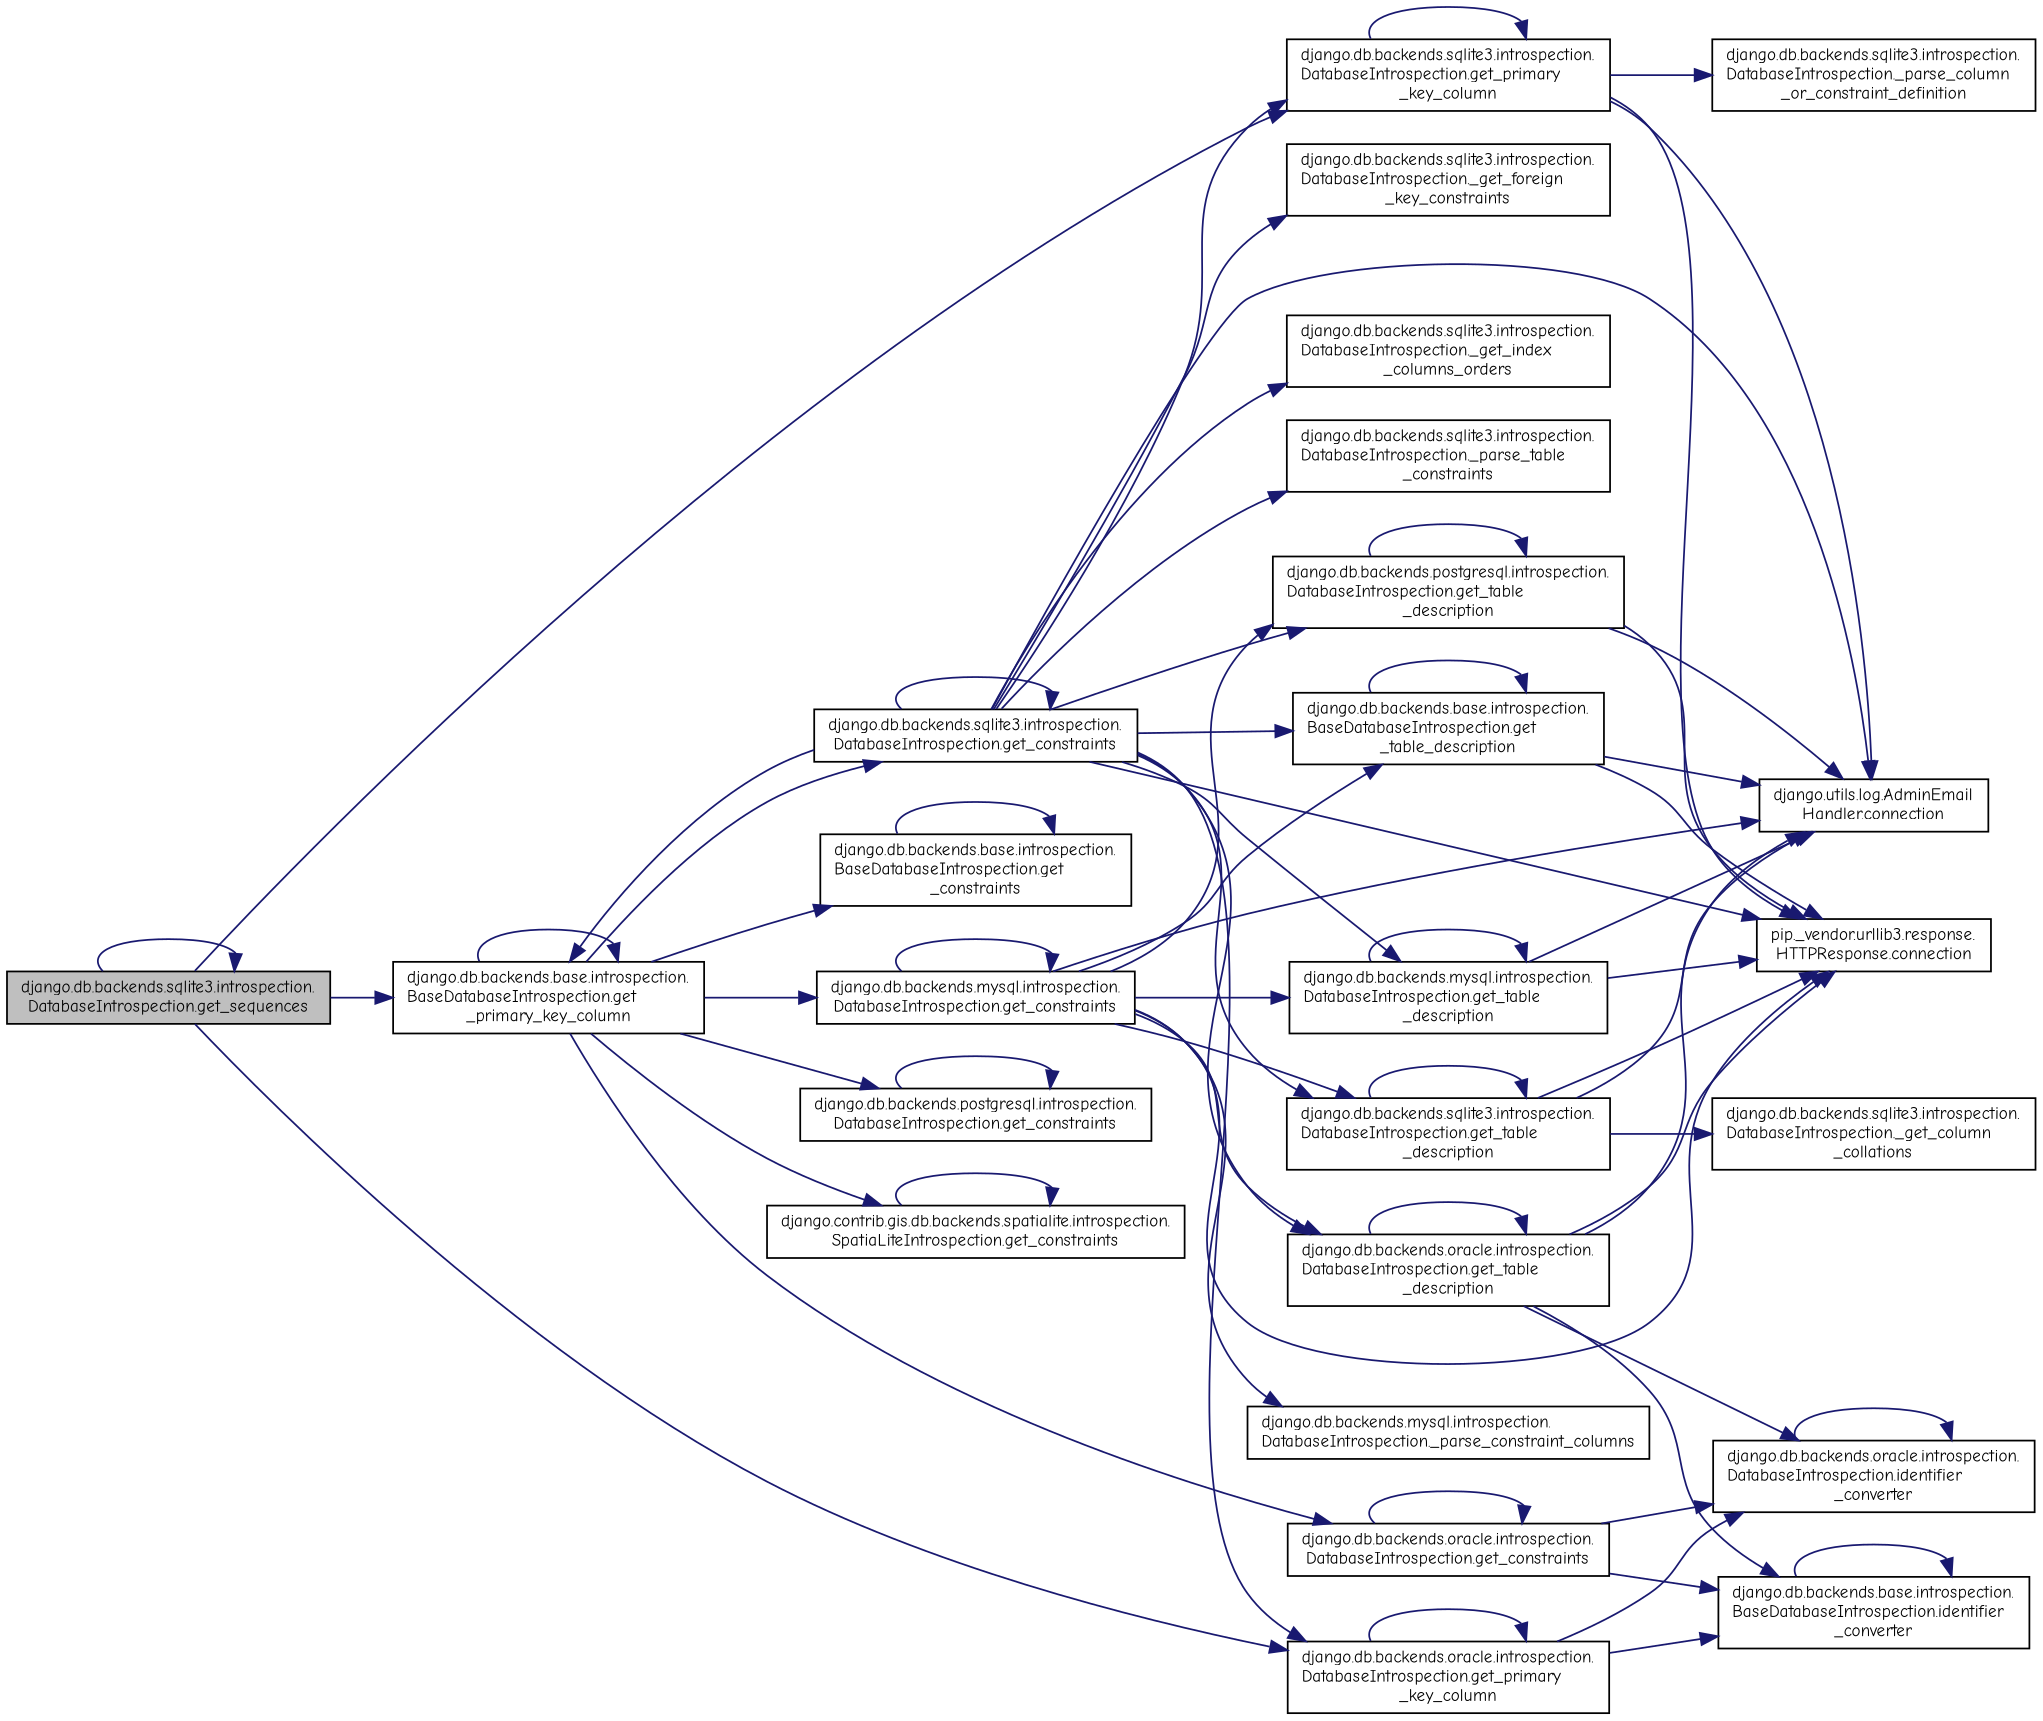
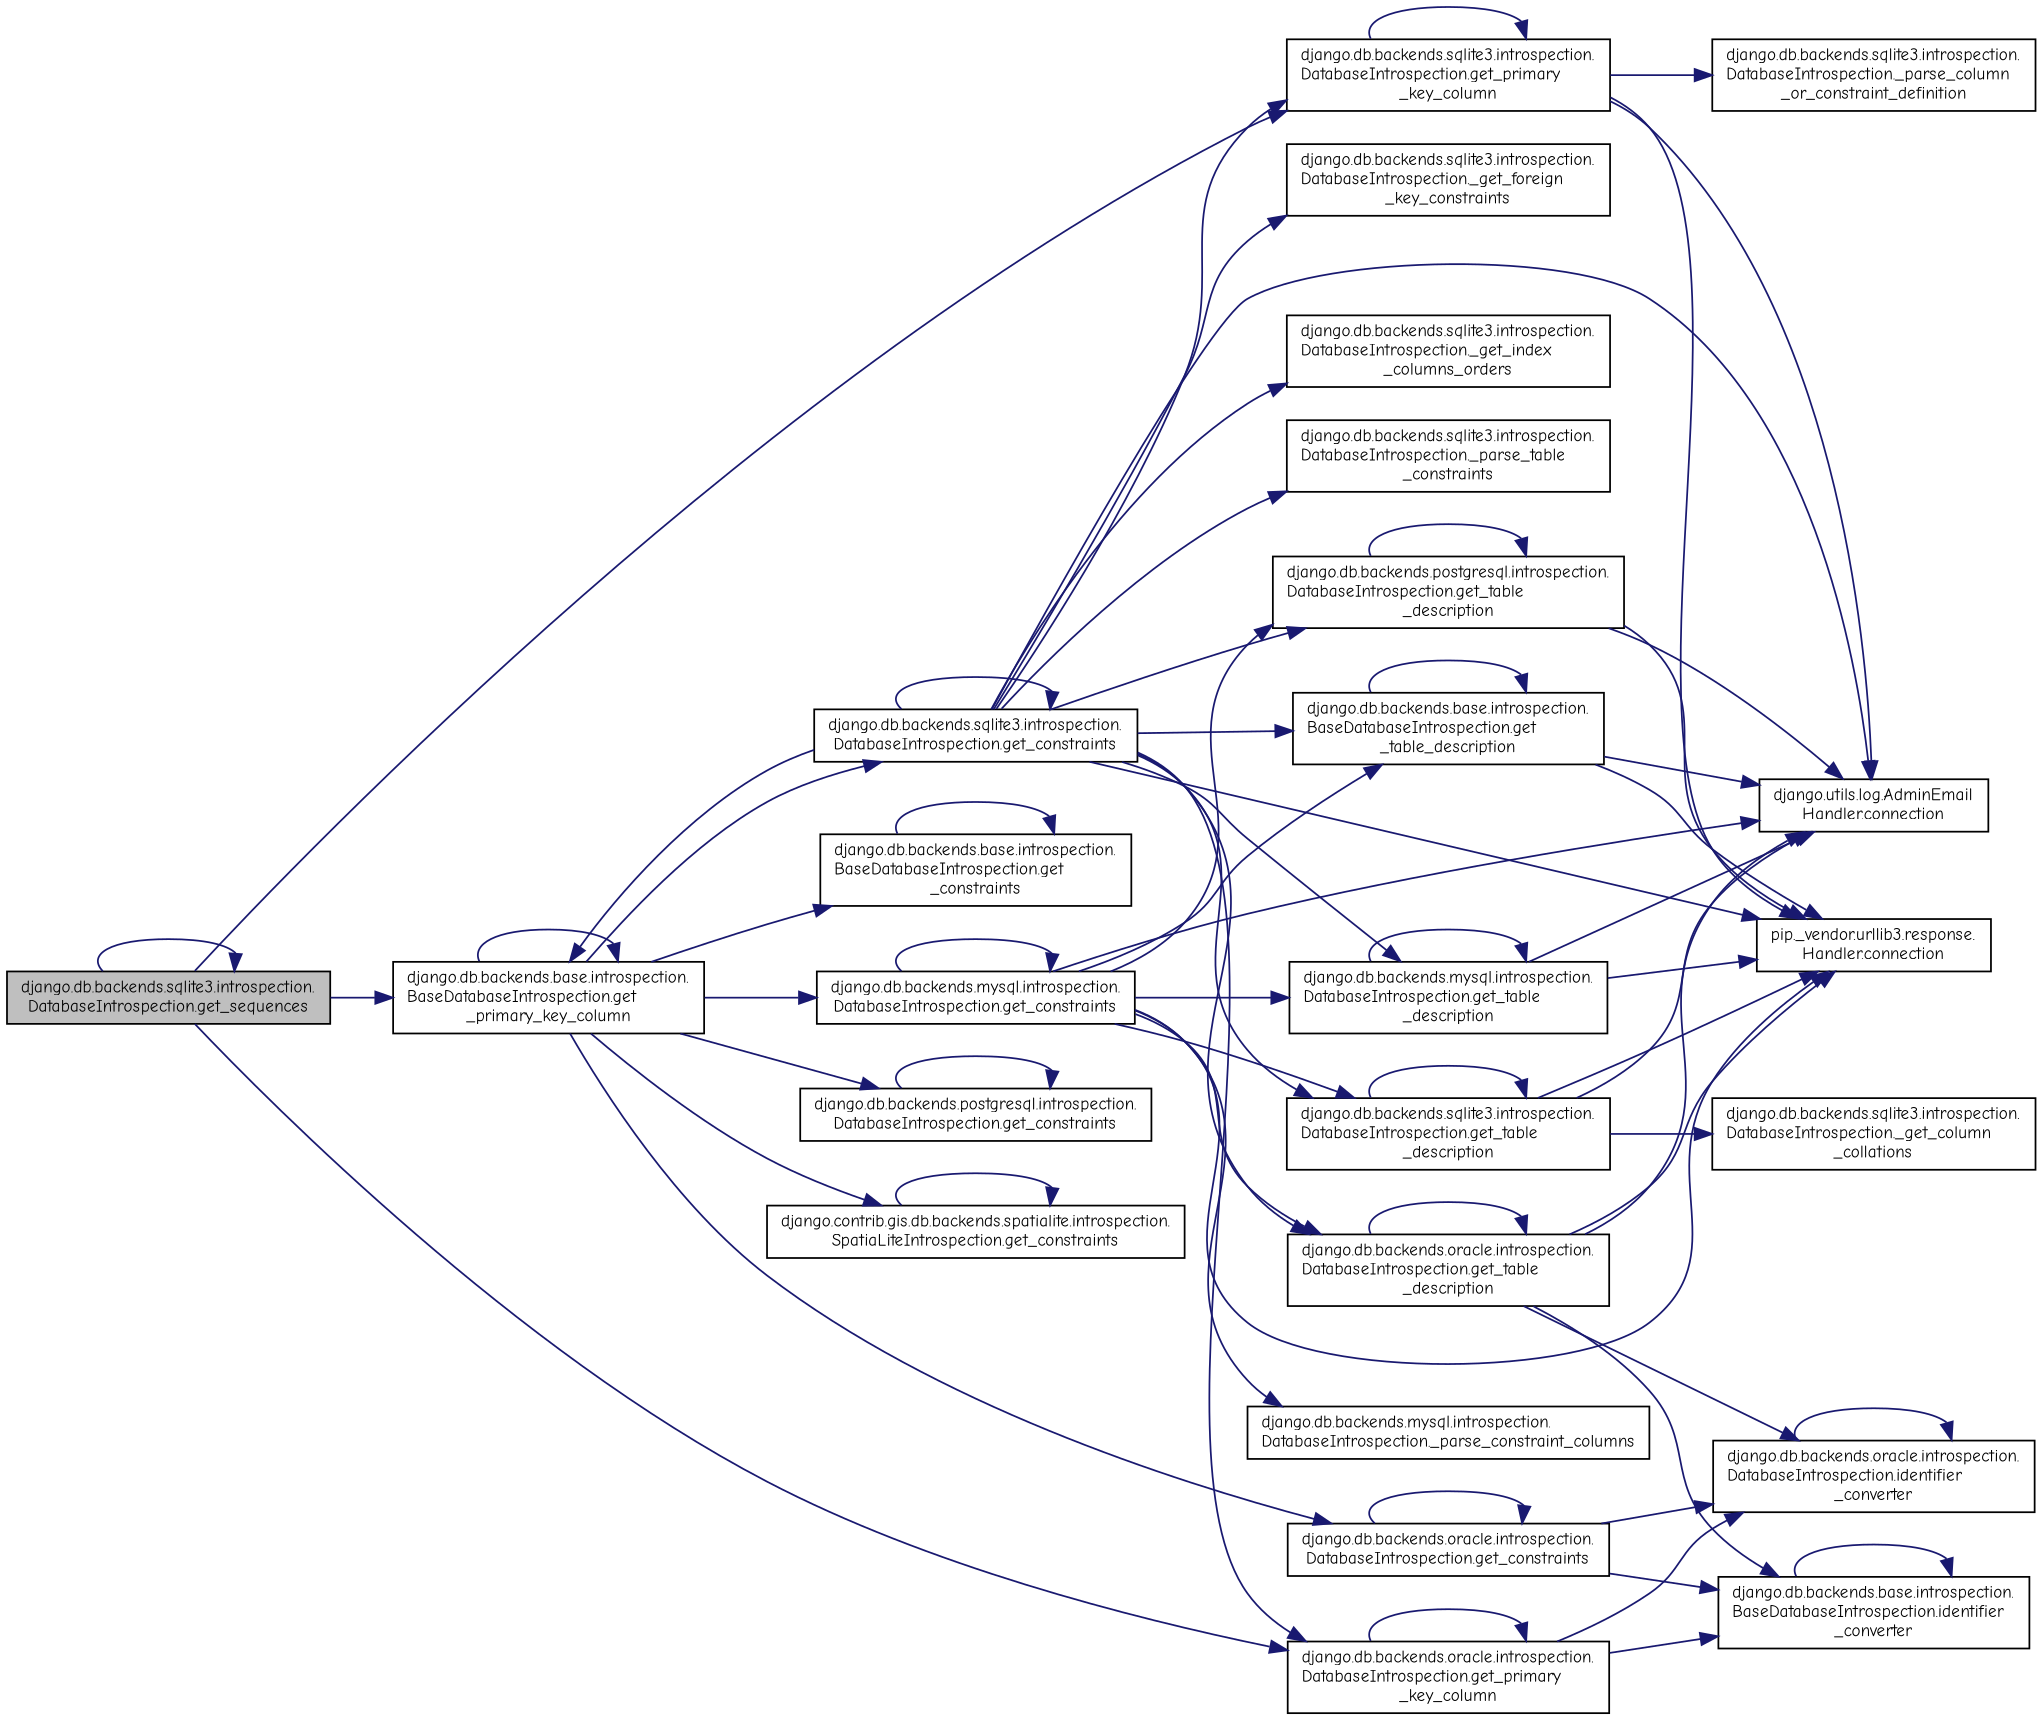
  digraph {
    rankdir=LR
    fontname="Comic Neue"
    node [color=black fillcolor=white fontname="Comic Neue" fontsize=10 shape=record style=filled]
    edge [color=midnightblue fontname="Comic Neue" fontsize=10 labelfontname=Helvetica labelfontsize=10 style=solid]
    n1 [fillcolor=grey75 fontcolor=black height=0.2 label="django.db.backends.sqlite3.introspection.\lDatabaseIntrospection.get_sequences" width=0.4]
    n2 [height=0.2 label="django.db.backends.base.introspection.\lBaseDatabaseIntrospection.get\l_primary_key_column" width=0.4]
    n3 [height=0.2 label="django.db.backends.oracle.introspection.\lDatabaseIntrospection.get_primary\l_key_column" width=0.4]
    n4 [height=0.2 label="django.db.backends.sqlite3.introspection.\lDatabaseIntrospection.get_primary\l_key_column" width=0.4]
    n5 [height=0.2 label="django.contrib.gis.db.backends.spatialite.introspection.\lSpatiaLiteIntrospection.get_constraints" width=0.4]
    n6 [height=0.2 label="django.db.backends.base.introspection.\lBaseDatabaseIntrospection.get\l_constraints" width=0.4]
    n7 [height=0.2 label="django.db.backends.mysql.introspection.\lDatabaseIntrospection.get_constraints" width=0.4]
    n8 [height=0.2 label="django.db.backends.oracle.introspection.\lDatabaseIntrospection.get_constraints" width=0.4]
    n9 [height=0.2 label="django.db.backends.postgresql.introspection.\lDatabaseIntrospection.get_constraints" width=0.4]
    n10 [height=0.2 label="django.db.backends.sqlite3.introspection.\lDatabaseIntrospection.get_constraints" width=0.4]
    n11 [height=0.2 label="django.db.backends.mysql.introspection.\lDatabaseIntrospection._parse_constraint_columns" width=0.4]
    n12 [height=0.2 label="django.utils.log.AdminEmail\lHandler.connection" width=0.4]
-   n13 [height=0.2 label="pip._vendor.urllib3.response.\lHTTPResponse.connection" width=0.4]
+   n13 [height=0.2 label="pip._vendor.urllib3.response.\lHandler.connection" width=0.4]
    n14 [height=0.2 label="django.db.backends.base.introspection.\lBaseDatabaseIntrospection.get\l_table_description" width=0.4]
    n15 [height=0.2 label="django.db.backends.mysql.introspection.\lDatabaseIntrospection.get_table\l_description" width=0.4]
    n16 [height=0.2 label="django.db.backends.oracle.introspection.\lDatabaseIntrospection.get_table\l_description" width=0.4]
    n17 [height=0.2 label="django.db.backends.postgresql.introspection.\lDatabaseIntrospection.get_table\l_description" width=0.4]
    n18 [height=0.2 label="django.db.backends.sqlite3.introspection.\lDatabaseIntrospection.get_table\l_description" width=0.4]
    n19 [height=0.2 label="django.db.backends.base.introspection.\lBaseDatabaseIntrospection.identifier\l_converter" width=0.4]
    n20 [height=0.2 label="django.db.backends.oracle.introspection.\lDatabaseIntrospection.identifier\l_converter" width=0.4]
    n21 [height=0.2 label="django.db.backends.sqlite3.introspection.\lDatabaseIntrospection._get_column\l_collations" width=0.4]
    n22 [height=0.2 label="django.db.backends.sqlite3.introspection.\lDatabaseIntrospection._get_foreign\l_key_constraints" width=0.4]
    n23 [height=0.2 label="django.db.backends.sqlite3.introspection.\lDatabaseIntrospection._get_index\l_columns_orders" width=0.4]
    n24 [height=0.2 label="django.db.backends.sqlite3.introspection.\lDatabaseIntrospection._parse_table\l_constraints" width=0.4]
    n25 [height=0.2 label="django.db.backends.sqlite3.introspection.\lDatabaseIntrospection._parse_column\l_or_constraint_definition" width=0.4]
    n1 -> n1
    n1 -> n2
    n1 -> n3
    n1 -> n4
    n2 -> n2
    n2 -> n5
    n2 -> n6
    n2 -> n7
    n2 -> n8
    n2 -> n9
    n2 -> n10
    n3 -> n3
    n3 -> n19
    n3 -> n20
    n4 -> n4
    n4 -> n12
    n4 -> n13
    n4 -> n25
    n5 -> n5
    n6 -> n6
    n7 -> n7
    n7 -> n11
    n7 -> n12
    n7 -> n13
    n7 -> n14
    n7 -> n15
    n7 -> n16
    n7 -> n17
    n7 -> n18
    n8 -> n8
    n8 -> n19
    n8 -> n20
    n9 -> n9
    n10 -> n2
    n10 -> n3
    n10 -> n4
    n10 -> n10
    n10 -> n12
    n10 -> n13
    n10 -> n14
    n10 -> n15
    n10 -> n16
    n10 -> n17
    n10 -> n18
    n10 -> n22
    n10 -> n23
    n10 -> n24
    n14 -> n12
    n14 -> n13
    n14 -> n14
    n15 -> n12
    n15 -> n13
    n15 -> n15
    n16 -> n12
    n16 -> n13
    n16 -> n16
    n16 -> n19
    n16 -> n20
    n17 -> n12
    n17 -> n13
    n17 -> n17
    n18 -> n12
    n18 -> n13
    n18 -> n18
    n18 -> n21
    n19 -> n19
    n20 -> n20
  }
